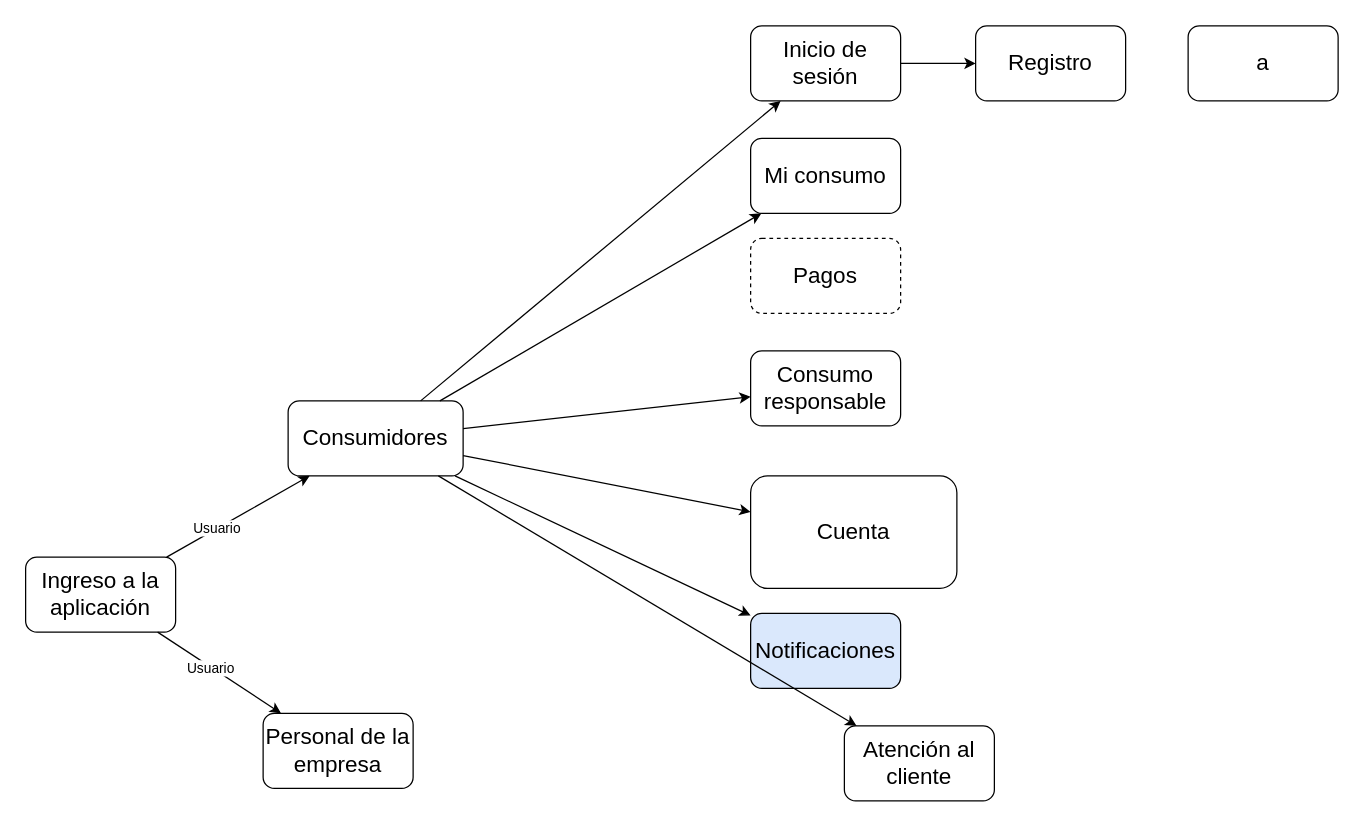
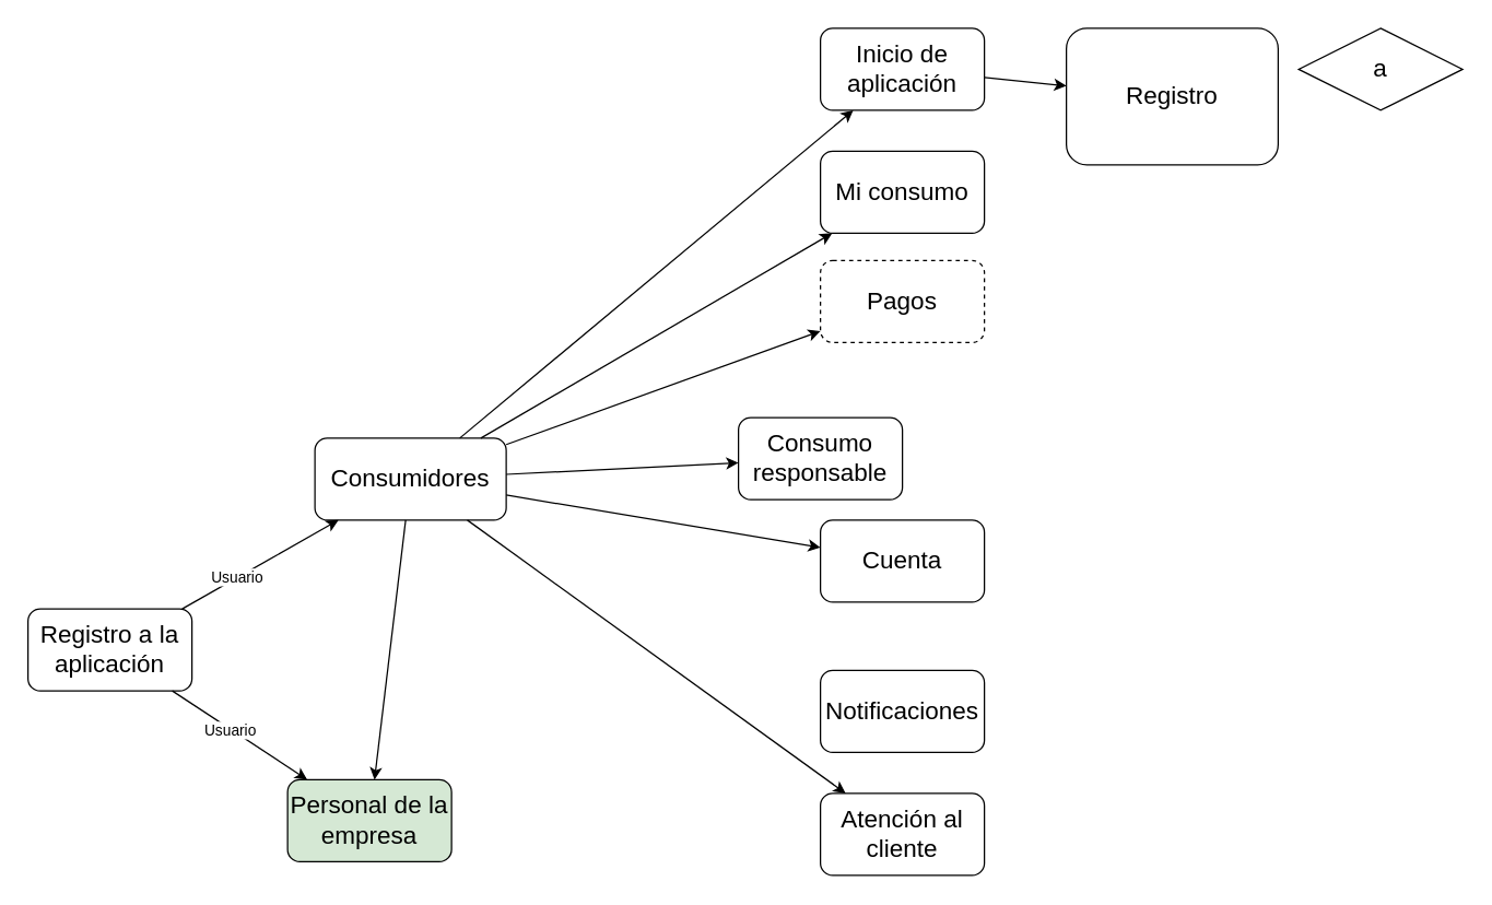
  <mxCell id="0" />
  <mxCell id="1" parent="0" />
- <mxCell id="2" value="&lt;font style=&quot;font-size: 18px;&quot;&gt;Ingreso a la aplicación&lt;/font&gt;" style="rounded=1;whiteSpace=wrap;html=1;" vertex="1" parent="1"><mxGeometry x="20" y="445" width="120" height="60" as="geometry" /></mxCell>
+ <mxCell id="2" value="&lt;font style=&quot;font-size: 18px;&quot;&gt;Registro a la aplicación&lt;/font&gt;" style="rounded=1;whiteSpace=wrap;html=1;" vertex="1" parent="1"><mxGeometry x="20" y="445" width="120" height="60" as="geometry" /></mxCell>
  <mxCell id="3" value="&lt;font style=&quot;font-size: 18px;&quot;&gt;Consumidores&lt;/font&gt;" style="rounded=1;whiteSpace=wrap;html=1;" vertex="1" parent="1"><mxGeometry x="230" y="320" width="140" height="60" as="geometry" /></mxCell>
  <mxCell id="4" value="" style="endArrow=classic;html=1;rounded=0;" edge="1" parent="1" source="2" target="3"><mxGeometry width="50" height="50" relative="1" as="geometry"><mxPoint x="130" y="470" as="sourcePoint" /><mxPoint x="180" y="420" as="targetPoint" /></mxGeometry></mxCell>
  <mxCell id="5" value="Usuario" style="edgeLabel;html=1;align=center;verticalAlign=middle;resizable=0;points=[];" vertex="1" connectable="0" parent="4"><mxGeometry x="-0.287" relative="1" as="geometry"><mxPoint x="-1" as="offset" /></mxGeometry></mxCell>
- <mxCell id="6" value="&lt;font style=&quot;font-size: 18px;&quot;&gt;Personal de la empresa&lt;/font&gt;" style="rounded=1;whiteSpace=wrap;html=1;" vertex="1" parent="1"><mxGeometry x="210" y="570" width="120" height="60" as="geometry" /></mxCell>
+ <mxCell id="6" value="&lt;font style=&quot;font-size: 18px;&quot;&gt;Personal de la empresa&lt;/font&gt;" style="rounded=1;whiteSpace=wrap;html=1;fillColor=#d5e8d4;" vertex="1" parent="1"><mxGeometry x="210" y="570" width="120" height="60" as="geometry" /></mxCell>
  <mxCell id="7" value="" style="endArrow=classic;html=1;rounded=0;" edge="1" parent="1" source="2" target="6"><mxGeometry width="50" height="50" relative="1" as="geometry"><mxPoint x="150" y="530" as="sourcePoint" /><mxPoint x="200" y="480" as="targetPoint" /></mxGeometry></mxCell>
  <mxCell id="8" value="Usuario" style="edgeLabel;html=1;align=center;verticalAlign=middle;resizable=0;points=[];" vertex="1" connectable="0" parent="7"><mxGeometry x="-0.131" y="-1" relative="1" as="geometry"><mxPoint as="offset" /></mxGeometry></mxCell>
- <mxCell id="9" value="&lt;font style=&quot;font-size: 18px;&quot;&gt;Inicio de sesión&lt;/font&gt;" style="rounded=1;whiteSpace=wrap;html=1;" vertex="1" parent="1"><mxGeometry x="600" y="20" width="120" height="60" as="geometry" /></mxCell>
+ <mxCell id="9" value="&lt;font style=&quot;font-size: 18px;&quot;&gt;Inicio de aplicación&lt;/font&gt;" style="rounded=1;whiteSpace=wrap;html=1;" vertex="1" parent="1"><mxGeometry x="600" y="20" width="120" height="60" as="geometry" /></mxCell>
  <mxCell id="10" value="" style="endArrow=classic;html=1;rounded=0;" edge="1" parent="1" source="3" target="9"><mxGeometry width="50" height="50" relative="1" as="geometry"><mxPoint x="450" y="350" as="sourcePoint" /><mxPoint x="500" y="300" as="targetPoint" /></mxGeometry></mxCell>
  <mxCell id="11" value="&lt;font style=&quot;font-size: 18px;&quot;&gt;Mi consumo&lt;/font&gt;&lt;span style=&quot;color: rgba(0, 0, 0, 0); font-family: monospace; font-size: 0px; text-align: start; text-wrap-mode: nowrap;&quot;&gt;%3CmxGraphModel%3E%3Croot%3E%3CmxCell%20id%3D%220%22%2F%3E%3CmxCell%20id%3D%221%22%20parent%3D%220%22%2F%3E%3CmxCell%20id%3D%222%22%20value%3D%22%26lt%3Bfont%20style%3D%26quot%3Bfont-size%3A%2018px%3B%26quot%3B%26gt%3Ba%26lt%3B%2Ffont%26gt%3B%22%20style%3D%22rounded%3D1%3BwhiteSpace%3Dwrap%3Bhtml%3D1%3B%22%20vertex%3D%221%22%20parent%3D%221%22%3E%3CmxGeometry%20x%3D%22180%22%20y%3D%22420%22%20width%3D%22120%22%20height%3D%2260%22%20as%3D%22geometry%22%2F%3E%3C%2FmxCell%3E%3C%2Froot%3E%3C%2FmxGraphModel%3E&lt;/span&gt;" style="rounded=1;whiteSpace=wrap;html=1;" vertex="1" parent="1"><mxGeometry x="600" y="110" width="120" height="60" as="geometry" /></mxCell>
  <mxCell id="12" value="&lt;font style=&quot;font-size: 18px;&quot;&gt;Pagos&lt;/font&gt;" style="rounded=1;whiteSpace=wrap;html=1;dashed=1;" vertex="1" parent="1"><mxGeometry x="600" y="190" width="120" height="60" as="geometry" /></mxCell>
- <mxCell id="13" value="&lt;font style=&quot;font-size: 18px;&quot;&gt;Consumo responsable&lt;/font&gt;" style="rounded=1;whiteSpace=wrap;html=1;" vertex="1" parent="1"><mxGeometry x="600" y="280" width="120" height="60" as="geometry" /></mxCell>
- <mxCell id="14" value="&lt;font style=&quot;font-size: 18px;&quot;&gt;Cuenta&lt;/font&gt;" style="rounded=1;whiteSpace=wrap;html=1;" vertex="1" parent="1"><mxGeometry x="600" y="380" width="165" height="90" as="geometry" /></mxCell>
- <mxCell id="15" value="&lt;font style=&quot;font-size: 18px;&quot;&gt;Notificaciones&lt;/font&gt;" style="rounded=1;whiteSpace=wrap;html=1;fillColor=#dae8fc;" vertex="1" parent="1"><mxGeometry x="600" y="490" width="120" height="60" as="geometry" /></mxCell>
- <mxCell id="16" value="&lt;font style=&quot;font-size: 18px;&quot;&gt;Atención al cliente&lt;/font&gt;" style="rounded=1;whiteSpace=wrap;html=1;" vertex="1" parent="1"><mxGeometry x="675" y="580" width="120" height="60" as="geometry" /></mxCell>
+ <mxCell id="13" value="&lt;font style=&quot;font-size: 18px;&quot;&gt;Consumo responsable&lt;/font&gt;" style="rounded=1;whiteSpace=wrap;html=1;" vertex="1" parent="1"><mxGeometry x="540" y="305" width="120" height="60" as="geometry" /></mxCell>
+ <mxCell id="14" value="&lt;font style=&quot;font-size: 18px;&quot;&gt;Cuenta&lt;/font&gt;" style="rounded=1;whiteSpace=wrap;html=1;" vertex="1" parent="1"><mxGeometry x="600" y="380" width="120" height="60" as="geometry" /></mxCell>
+ <mxCell id="15" value="&lt;font style=&quot;font-size: 18px;&quot;&gt;Notificaciones&lt;/font&gt;" style="rounded=1;whiteSpace=wrap;html=1;" vertex="1" parent="1"><mxGeometry x="600" y="490" width="120" height="60" as="geometry" /></mxCell>
+ <mxCell id="16" value="&lt;font style=&quot;font-size: 18px;&quot;&gt;Atención al cliente&lt;/font&gt;" style="rounded=1;whiteSpace=wrap;html=1;" vertex="1" parent="1"><mxGeometry x="600" y="580" width="120" height="60" as="geometry" /></mxCell>
  <mxCell id="17" value="" style="endArrow=classic;html=1;rounded=0;" edge="1" parent="1" source="3" target="11"><mxGeometry width="50" height="50" relative="1" as="geometry"><mxPoint x="400" y="380" as="sourcePoint" /><mxPoint x="450" y="330" as="targetPoint" /></mxGeometry></mxCell>
+ <mxCell id="18" value="" style="endArrow=classic;html=1;rounded=0;" edge="1" parent="1" source="3" target="12"><mxGeometry width="50" height="50" relative="1" as="geometry"><mxPoint x="400" y="460" as="sourcePoint" /><mxPoint x="450" y="410" as="targetPoint" /></mxGeometry></mxCell>
  <mxCell id="19" value="" style="endArrow=classic;html=1;rounded=0;" edge="1" parent="1" source="3" target="13"><mxGeometry width="50" height="50" relative="1" as="geometry"><mxPoint x="400" y="510" as="sourcePoint" /><mxPoint x="450" y="460" as="targetPoint" /></mxGeometry></mxCell>
  <mxCell id="20" value="" style="endArrow=classic;html=1;rounded=0;" edge="1" parent="1" source="3" target="14"><mxGeometry width="50" height="50" relative="1" as="geometry"><mxPoint x="370" y="560" as="sourcePoint" /><mxPoint x="420" y="510" as="targetPoint" /></mxGeometry></mxCell>
- <mxCell id="21" value="" style="endArrow=classic;html=1;rounded=0;" edge="1" parent="1" source="3" target="15"><mxGeometry width="50" height="50" relative="1" as="geometry"><mxPoint x="320" y="350" as="sourcePoint" /><mxPoint x="420" y="570" as="targetPoint" /></mxGeometry></mxCell>
+ <mxCell id="21" value="" style="endArrow=classic;html=1;rounded=0;" edge="1" parent="1" source="3" target="6"><mxGeometry width="50" height="50" relative="1" as="geometry"><mxPoint x="320" y="350" as="sourcePoint" /><mxPoint x="420" y="570" as="targetPoint" /></mxGeometry></mxCell>
  <mxCell id="22" value="" style="endArrow=classic;html=1;rounded=0;" edge="1" parent="1" source="3" target="16"><mxGeometry width="50" height="50" relative="1" as="geometry"><mxPoint x="350" y="640" as="sourcePoint" /><mxPoint x="400" y="590" as="targetPoint" /></mxGeometry></mxCell>
- <mxCell id="23" value="&lt;font style=&quot;font-size: 18px;&quot;&gt;Registro&lt;/font&gt;" style="rounded=1;whiteSpace=wrap;html=1;" vertex="1" parent="1"><mxGeometry x="780" y="20" width="120" height="60" as="geometry" /></mxCell>
+ <mxCell id="23" value="&lt;font style=&quot;font-size: 18px;&quot;&gt;Registro&lt;/font&gt;" style="rounded=1;whiteSpace=wrap;html=1;" vertex="1" parent="1"><mxGeometry x="780" y="20" width="155" height="100" as="geometry" /></mxCell>
  <mxCell id="24" value="" style="endArrow=classic;html=1;rounded=0;" edge="1" parent="1" source="9" target="23"><mxGeometry width="50" height="50" relative="1" as="geometry"><mxPoint x="740" y="-30" as="sourcePoint" /><mxPoint x="790" y="-80" as="targetPoint" /></mxGeometry></mxCell>
- <mxCell id="25" value="&lt;font style=&quot;font-size: 18px;&quot;&gt;a&lt;/font&gt;" style="rounded=1;whiteSpace=wrap;html=1;" vertex="1" parent="1"><mxGeometry x="950" y="20" width="120" height="60" as="geometry" /></mxCell>
+ <mxCell id="25" value="&lt;font style=&quot;font-size: 18px;&quot;&gt;a&lt;/font&gt;" style="rhombus;whiteSpace=wrap;html=1;" vertex="1" parent="1"><mxGeometry x="950" y="20" width="120" height="60" as="geometry" /></mxCell>
